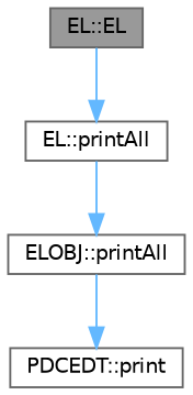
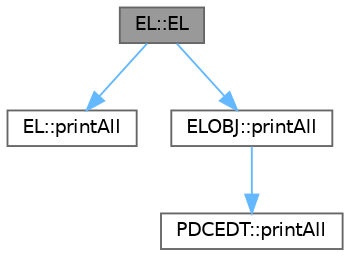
  digraph {
    rankdir=TB
    node [color=grey40 fillcolor=white fontname=Helvetica fontsize=10 shape=box style=filled]
    edge [color=steelblue1 fontname=Helvetica fontsize=10 labelfontname=Helvetica labelfontsize=10 style=solid]
    n1 [color=gray40 fillcolor=grey60 fontcolor=black height=0.2 label="EL::EL" width=0.4]
    n2 [height=0.2 label="EL::printAll" width=0.4]
    n3 [height=0.2 label="ELOBJ::printAll" width=0.4]
-   n4 [height=0.2 label="PDCEDT::print" width=0.4]
+   n4 [height=0.2 label="PDCEDT::printAll" width=0.4]
    n1 -> n2
-   n2 -> n3
+   n1 -> n3
    n3 -> n4
  }
